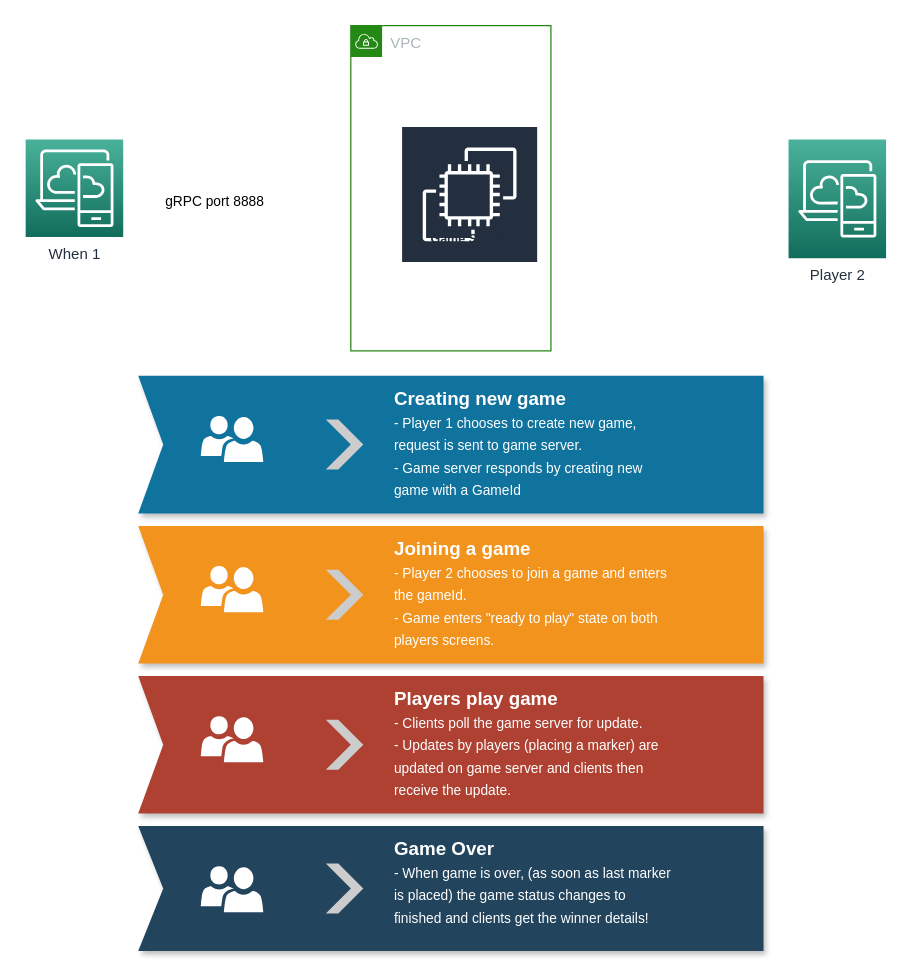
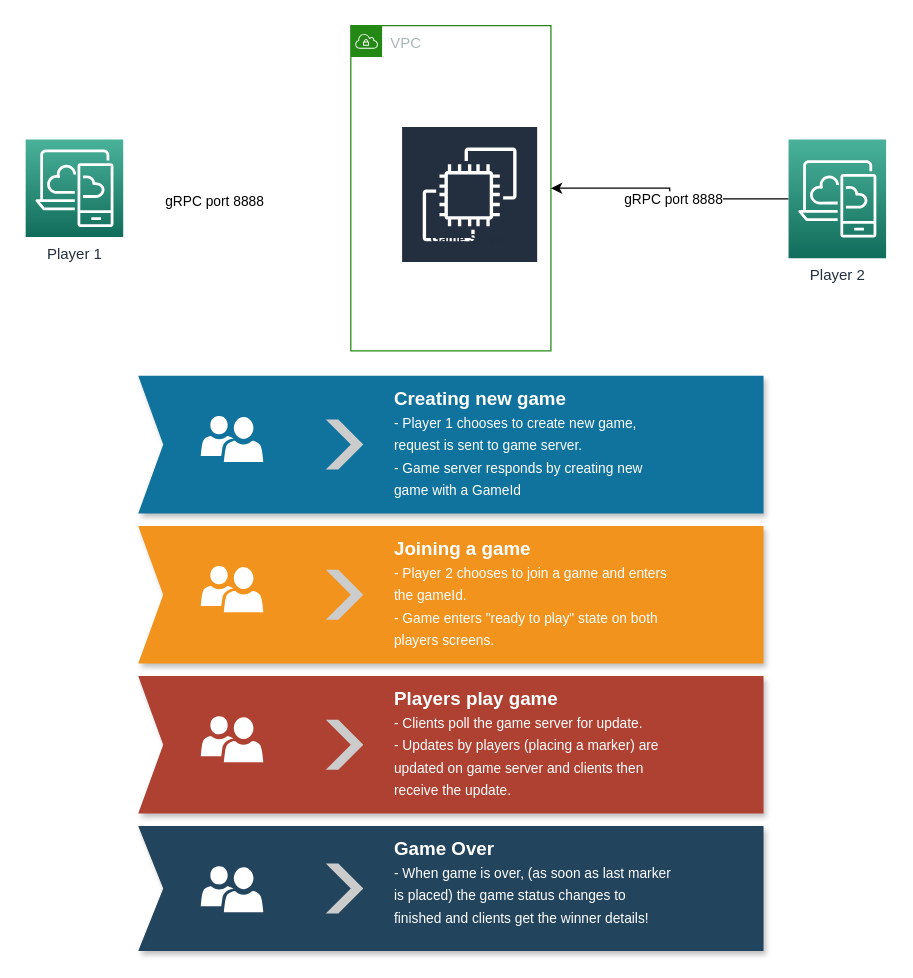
  <mxCell id="0" />
  <mxCell id="1" parent="0" />
  <mxCell id="2" value="VPC" style="points=[[0,0],[0.25,0],[0.5,0],[0.75,0],[1,0],[1,0.25],[1,0.5],[1,0.75],[1,1],[0.75,1],[0.5,1],[0.25,1],[0,1],[0,0.75],[0,0.5],[0,0.25]];outlineConnect=0;gradientColor=none;html=1;whiteSpace=wrap;fontSize=12;fontStyle=0;container=1;pointerEvents=0;collapsible=0;recursiveResize=0;shape=mxgraph.aws4.group;grIcon=mxgraph.aws4.group_vpc;strokeColor=#248814;fillColor=none;verticalAlign=top;align=left;spacingLeft=30;fontColor=#AAB7B8;dashed=0;" vertex="1" parent="1"><mxGeometry x="280" y="20" width="160" height="260" as="geometry" /></mxCell>
  <mxCell id="3" value="Game Server" style="sketch=0;outlineConnect=0;fontColor=#232F3E;gradientColor=none;strokeColor=#ffffff;fillColor=#232F3E;dashed=0;verticalLabelPosition=middle;verticalAlign=bottom;align=center;html=1;whiteSpace=wrap;fontSize=10;fontStyle=1;spacing=3;shape=mxgraph.aws4.productIcon;prIcon=mxgraph.aws4.ec2;" vertex="1" parent="2"><mxGeometry x="40" y="80" width="110" height="100" as="geometry" /></mxCell>
- <mxCell id="4" value="When 1" style="sketch=0;points=[[0,0,0],[0.25,0,0],[0.5,0,0],[0.75,0,0],[1,0,0],[0,1,0],[0.25,1,0],[0.5,1,0],[0.75,1,0],[1,1,0],[0,0.25,0],[0,0.5,0],[0,0.75,0],[1,0.25,0],[1,0.5,0],[1,0.75,0]];outlineConnect=0;fontColor=#232F3E;gradientColor=#4AB29A;gradientDirection=north;fillColor=#116D5B;strokeColor=#ffffff;dashed=0;verticalLabelPosition=bottom;verticalAlign=top;align=center;html=1;fontSize=12;fontStyle=0;aspect=fixed;shape=mxgraph.aws4.resourceIcon;resIcon=mxgraph.aws4.desktop_and_app_streaming;" vertex="1" parent="1"><mxGeometry x="20" y="111" width="78" height="78" as="geometry" /></mxCell>
+ <mxCell id="4" value="Player 1" style="sketch=0;points=[[0,0,0],[0.25,0,0],[0.5,0,0],[0.75,0,0],[1,0,0],[0,1,0],[0.25,1,0],[0.5,1,0],[0.75,1,0],[1,1,0],[0,0.25,0],[0,0.5,0],[0,0.75,0],[1,0.25,0],[1,0.5,0],[1,0.75,0]];outlineConnect=0;fontColor=#232F3E;gradientColor=#4AB29A;gradientDirection=north;fillColor=#116D5B;strokeColor=#ffffff;dashed=0;verticalLabelPosition=bottom;verticalAlign=top;align=center;html=1;fontSize=12;fontStyle=0;aspect=fixed;shape=mxgraph.aws4.resourceIcon;resIcon=mxgraph.aws4.desktop_and_app_streaming;" vertex="1" parent="1"><mxGeometry x="20" y="111" width="78" height="78" as="geometry" /></mxCell>
+ <mxCell id="5" value="" style="edgeStyle=orthogonalEdgeStyle;rounded=0;orthogonalLoop=1;jettySize=auto;html=1;" edge="1" parent="1" source="7" target="2"><mxGeometry relative="1" as="geometry"><mxPoint x="551" y="139" as="targetPoint" /></mxGeometry></mxCell>
+ <mxCell id="6" value="gRPC port 8888" style="edgeLabel;html=1;align=center;verticalAlign=middle;resizable=0;points=[];" vertex="1" connectable="0" parent="5"><mxGeometry x="0.326" relative="1" as="geometry"><mxPoint x="31" y="8" as="offset" /></mxGeometry></mxCell>
  <mxCell id="7" value="Player 2" style="sketch=0;points=[[0,0,0],[0.25,0,0],[0.5,0,0],[0.75,0,0],[1,0,0],[0,1,0],[0.25,1,0],[0.5,1,0],[0.75,1,0],[1,1,0],[0,0.25,0],[0,0.5,0],[0,0.75,0],[1,0.25,0],[1,0.5,0],[1,0.75,0]];outlineConnect=0;fontColor=#232F3E;gradientColor=#4AB29A;gradientDirection=north;fillColor=#116D5B;strokeColor=#ffffff;dashed=0;verticalLabelPosition=bottom;verticalAlign=top;align=center;html=1;fontSize=12;fontStyle=0;aspect=fixed;shape=mxgraph.aws4.resourceIcon;resIcon=mxgraph.aws4.desktop_and_app_streaming;" vertex="1" parent="1"><mxGeometry x="630" y="111" width="78" height="95" as="geometry" /></mxCell>
  <mxCell id="8" value="gRPC port 8888" style="edgeLabel;html=1;align=center;verticalAlign=middle;resizable=0;points=[];" vertex="1" connectable="0" parent="1"><mxGeometry x="170" y="160" as="geometry" /></mxCell>
  <mxCell id="9" value="" style="html=1;shape=mxgraph.infographic.ribbonSimple;notch1=20;notch2=0;fillColor=#10739E;strokeColor=none;shadow=1;" vertex="1" parent="1"><mxGeometry x="110" y="300" width="500" height="110" as="geometry" /></mxCell>
  <mxCell id="10" value="" style="shape=step;perimeter=stepPerimeter;whiteSpace=wrap;html=1;fixedSize=1;shadow=0;strokeColor=none;strokeWidth=6;fillColor=#CCCCCC;size=20;" vertex="1" parent="9"><mxGeometry y="0.5" width="30" height="40" relative="1" as="geometry"><mxPoint x="150" y="-20" as="offset" /></mxGeometry></mxCell>
  <mxCell id="11" value="&lt;b&gt;Creating new game&lt;/b&gt;&lt;span style=&quot;font-size: 11px&quot;&gt;&lt;br&gt;- Player 1 chooses to create new game, request is sent to game server. &lt;br&gt;- Game server responds by creating new game with a GameId&lt;/span&gt;" style="text;strokeColor=none;fillColor=none;spacing=5;spacingTop=0;whiteSpace=wrap;overflow=hidden;rounded=0;shadow=0;fontSize=15;fontColor=#FFFFFF;align=left;html=1;" vertex="1" parent="9"><mxGeometry width="230" height="100" relative="1" as="geometry"><mxPoint x="200" as="offset" /></mxGeometry></mxCell>
  <mxCell id="12" value="" style="shadow=0;dashed=0;html=1;strokeColor=none;shape=mxgraph.mscae.intune.user_group;fontSize=15;fontColor=#FFFFFF;align=left;" vertex="1" parent="1"><mxGeometry x="160" y="332" width="50" height="37" as="geometry" /></mxCell>
  <mxCell id="13" value="" style="html=1;shape=mxgraph.infographic.ribbonSimple;notch1=20;notch2=0;fillColor=#F2931E;strokeColor=none;shadow=1;" vertex="1" parent="1"><mxGeometry x="110" y="420" width="500" height="110" as="geometry" /></mxCell>
  <mxCell id="14" value="" style="shape=step;perimeter=stepPerimeter;whiteSpace=wrap;html=1;fixedSize=1;shadow=0;strokeColor=none;strokeWidth=6;fillColor=#CCCCCC;size=20;" vertex="1" parent="13"><mxGeometry y="0.5" width="30" height="40" relative="1" as="geometry"><mxPoint x="150" y="-20" as="offset" /></mxGeometry></mxCell>
  <mxCell id="15" value="&lt;b&gt;Joining a game&lt;/b&gt;&lt;br&gt;&lt;span style=&quot;font-size: 11px&quot;&gt;- Player 2 chooses to join a game and enters the gameId. &lt;br&gt;- Game enters &quot;ready to play&quot; state on both players screens.&amp;nbsp;&lt;/span&gt;" style="text;strokeColor=none;fillColor=none;spacing=5;spacingTop=0;whiteSpace=wrap;overflow=hidden;rounded=0;shadow=0;fontSize=15;fontColor=#FFFFFF;align=left;html=1;" vertex="1" parent="13"><mxGeometry width="230" height="100" relative="1" as="geometry"><mxPoint x="200" as="offset" /></mxGeometry></mxCell>
  <mxCell id="16" value="" style="shadow=0;dashed=0;html=1;strokeColor=none;shape=mxgraph.mscae.intune.user_group;fontSize=15;fontColor=#FFFFFF;align=left;" vertex="1" parent="1"><mxGeometry x="160" y="452" width="50" height="37" as="geometry" /></mxCell>
  <mxCell id="17" value="" style="html=1;shape=mxgraph.infographic.ribbonSimple;notch1=20;notch2=0;fillColor=#AE4132;strokeColor=none;shadow=1;" vertex="1" parent="1"><mxGeometry x="110" y="540" width="500" height="110" as="geometry" /></mxCell>
  <mxCell id="18" value="" style="shape=step;perimeter=stepPerimeter;whiteSpace=wrap;html=1;fixedSize=1;shadow=0;strokeColor=none;strokeWidth=6;fillColor=#CCCCCC;size=20;" vertex="1" parent="17"><mxGeometry y="0.5" width="30" height="40" relative="1" as="geometry"><mxPoint x="150" y="-20" as="offset" /></mxGeometry></mxCell>
  <mxCell id="19" value="&lt;b&gt;Players play game&amp;nbsp;&lt;/b&gt;&lt;br&gt;&lt;span style=&quot;font-size: 11px&quot;&gt;- Clients poll the game server for update. &lt;br&gt;- Updates by players (placing a marker) are updated on game server and clients then receive the update.&amp;nbsp;&lt;/span&gt;" style="text;strokeColor=none;fillColor=none;spacing=5;spacingTop=0;whiteSpace=wrap;overflow=hidden;rounded=0;shadow=0;fontSize=15;fontColor=#FFFFFF;align=left;html=1;" vertex="1" parent="17"><mxGeometry width="230" height="100" relative="1" as="geometry"><mxPoint x="200" as="offset" /></mxGeometry></mxCell>
  <mxCell id="20" value="" style="shadow=0;dashed=0;html=1;strokeColor=none;shape=mxgraph.mscae.intune.user_group;fontSize=15;fontColor=#FFFFFF;align=left;" vertex="1" parent="1"><mxGeometry x="160" y="572" width="50" height="37" as="geometry" /></mxCell>
  <mxCell id="21" value="" style="html=1;shape=mxgraph.infographic.ribbonSimple;notch1=20;notch2=0;fillColor=#23445D;strokeColor=none;shadow=1;" vertex="1" parent="1"><mxGeometry x="110" y="660" width="500" height="100" as="geometry" /></mxCell>
  <mxCell id="22" value="" style="shape=step;perimeter=stepPerimeter;whiteSpace=wrap;html=1;fixedSize=1;shadow=0;strokeColor=none;strokeWidth=6;fillColor=#CCCCCC;size=20;" vertex="1" parent="21"><mxGeometry y="0.5" width="30" height="40" relative="1" as="geometry"><mxPoint x="150" y="-20" as="offset" /></mxGeometry></mxCell>
  <mxCell id="23" value="&lt;b&gt;Game Over&lt;/b&gt;&lt;br&gt;&lt;span style=&quot;font-size: 11px&quot;&gt;- When game is over, (as soon as last marker is placed) the game status changes to finished and clients get the winner details!&lt;/span&gt;" style="text;strokeColor=none;fillColor=none;spacing=5;spacingTop=0;whiteSpace=wrap;overflow=hidden;rounded=0;shadow=0;fontSize=15;fontColor=#FFFFFF;align=left;html=1;" vertex="1" parent="21"><mxGeometry width="230" height="100" relative="1" as="geometry"><mxPoint x="200" as="offset" /></mxGeometry></mxCell>
  <mxCell id="24" value="" style="shadow=0;dashed=0;html=1;strokeColor=none;shape=mxgraph.mscae.intune.user_group;fontSize=15;fontColor=#FFFFFF;align=left;" vertex="1" parent="1"><mxGeometry x="160" y="692" width="50" height="37" as="geometry" /></mxCell>
